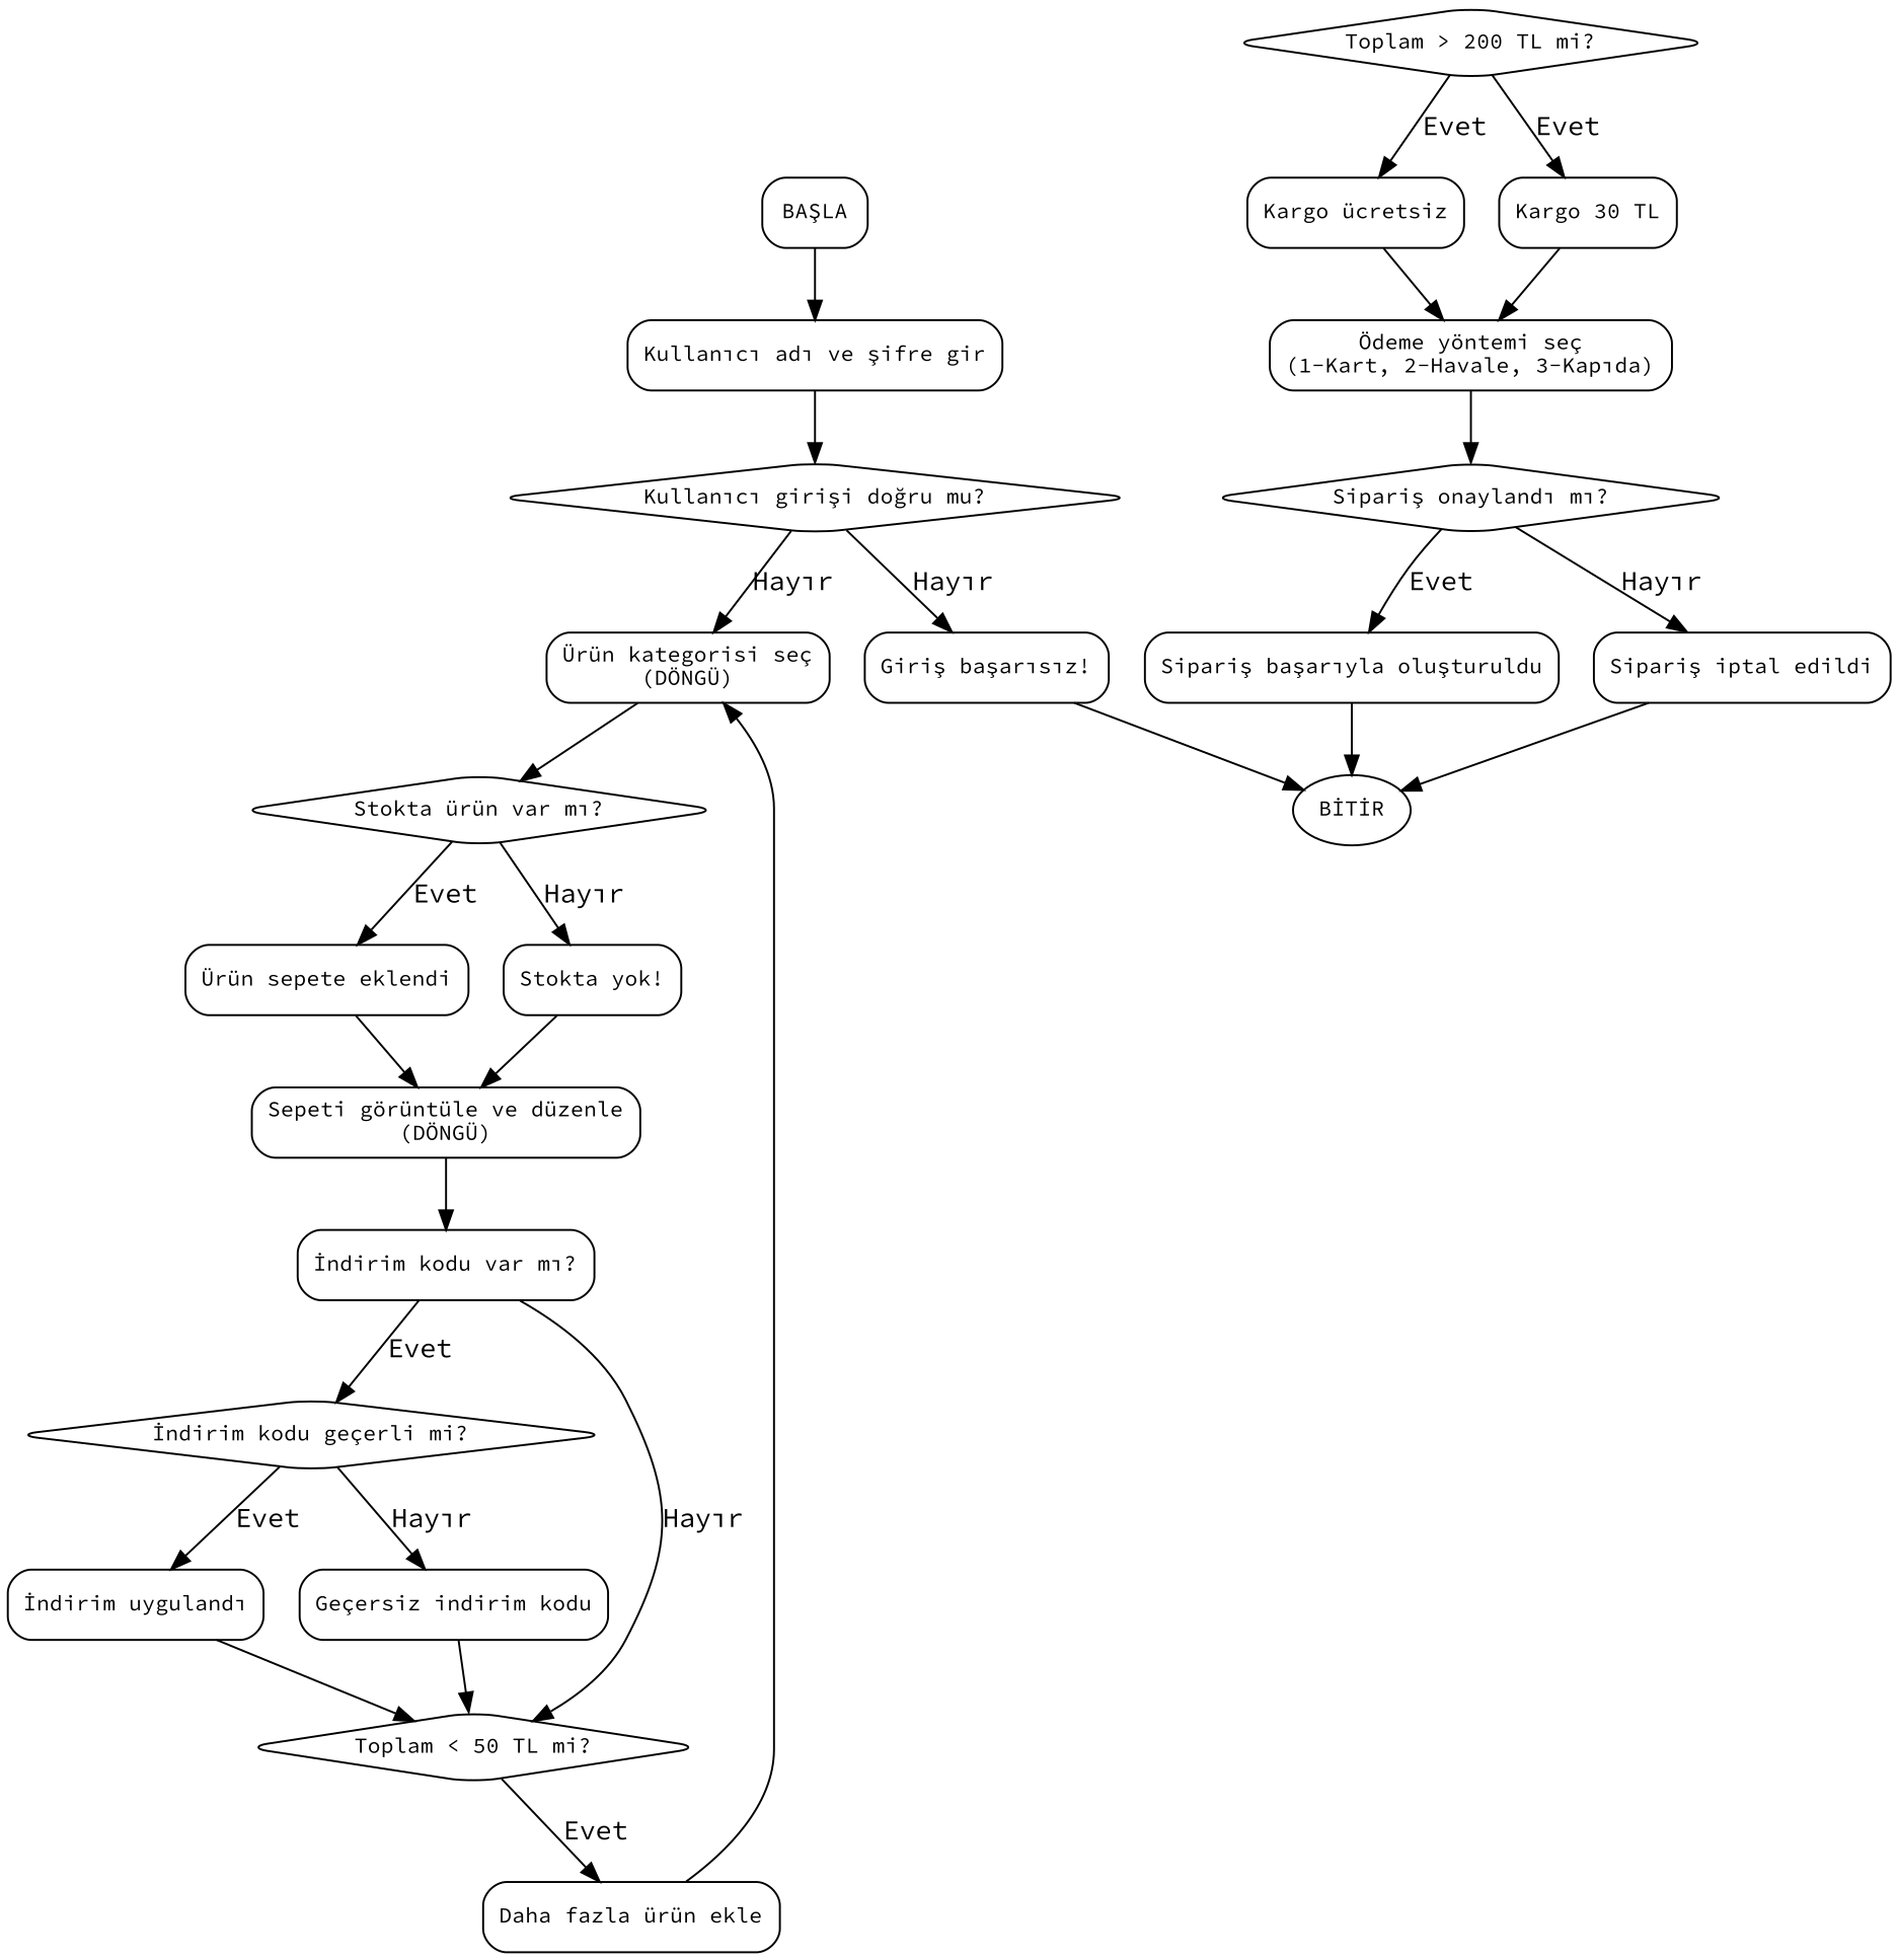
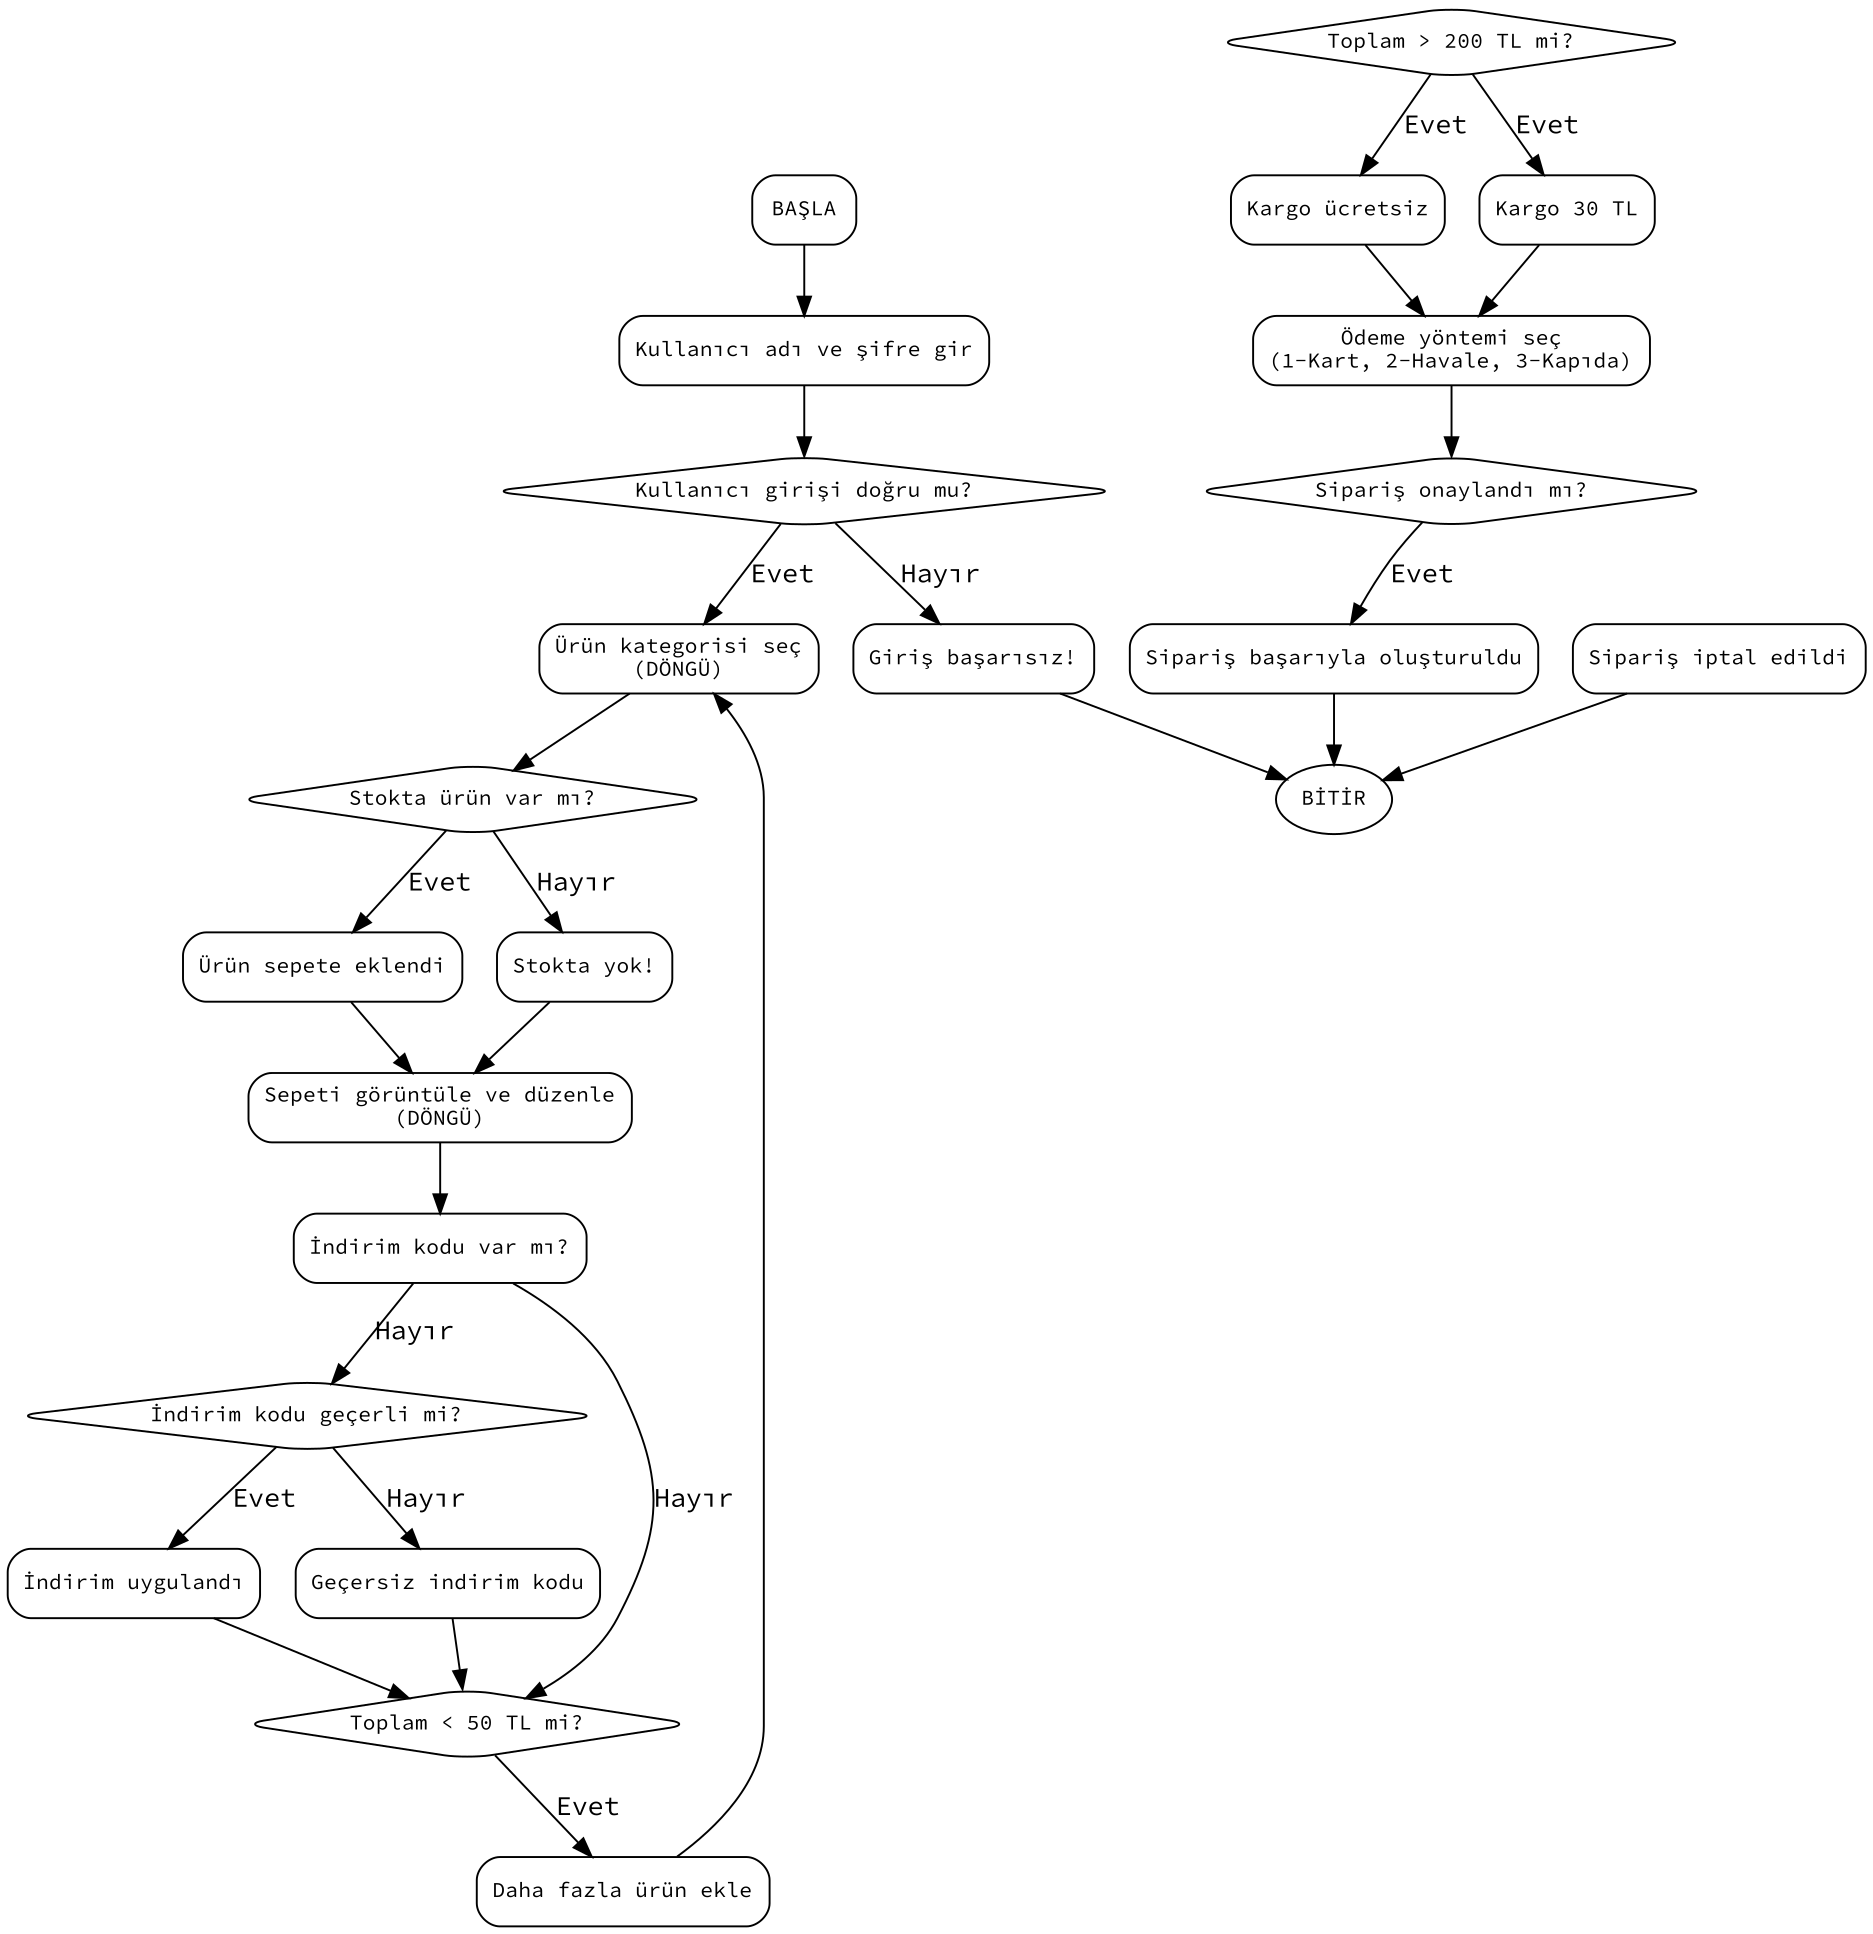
  digraph {
    fontname="Source Code Pro"
    rankdir=TB
    node [fontname="Source Code Pro" fontsize=11 shape=rectangle style=rounded]
    edge [fontname="Source Code Pro"]
    n1 [label="BAŞLA"]
    n2 [label="Kullanıcı adı ve şifre gir"]
    n3 [label="Kullanıcı girişi doğru mu?" shape=diamond]
    n4 [label="Ürün kategorisi seç\n(DÖNGÜ)"]
    n5 [label="Giriş başarısız!"]
    n6 [label="Stokta ürün var mı?" shape=diamond]
    n7 [label="BİTİR" shape=oval]
    n8 [label="Ürün sepete eklendi"]
    n9 [label="Stokta yok!"]
    n10 [label="Sepeti görüntüle ve düzenle\n(DÖNGÜ)"]
    n11 [label="İndirim kodu var mı?"]
    n12 [label="İndirim kodu geçerli mi?" shape=diamond]
    n13 [label="Toplam < 50 TL mi?" shape=diamond]
    n14 [label="İndirim uygulandı"]
    n15 [label="Geçersiz indirim kodu"]
    n16 [label="Daha fazla ürün ekle"]
    n17 [label="Toplam > 200 TL mi?" shape=diamond]
    n18 [label="Kargo ücretsiz"]
    n19 [label="Kargo 30 TL"]
    n20 [label="Ödeme yöntemi seç\n(1-Kart, 2-Havale, 3-Kapıda)"]
    n21 [label="Sipariş onaylandı mı?" shape=diamond]
    n22 [label="Sipariş başarıyla oluşturuldu"]
    n23 [label="Sipariş iptal edildi"]
    n1 -> n2
    n2 -> n3
-   n3 -> n4 [label="Hayır"]
+   n3 -> n4 [label=Evet]
    n3 -> n5 [label="Hayır"]
    n4 -> n6
    n5 -> n7
    n6 -> n8 [label=Evet]
    n6 -> n9 [label="Hayır"]
    n8 -> n10
    n9 -> n10
    n10 -> n11
-   n11 -> n12 [label=Evet]
+   n11 -> n12 [label="Hayır"]
    n11 -> n13 [label="Hayır"]
    n12 -> n14 [label=Evet]
    n12 -> n15 [label="Hayır"]
    n13 -> n16 [label=Evet]
    n14 -> n13
    n15 -> n13
    n16 -> n4
    n17 -> n18 [label=Evet]
    n17 -> n19 [label=Evet]
    n18 -> n20
    n19 -> n20
    n20 -> n21
    n21 -> n22 [label=Evet]
-   n21 -> n23 [label="Hayır"]
    n22 -> n7
    n23 -> n7
  }
